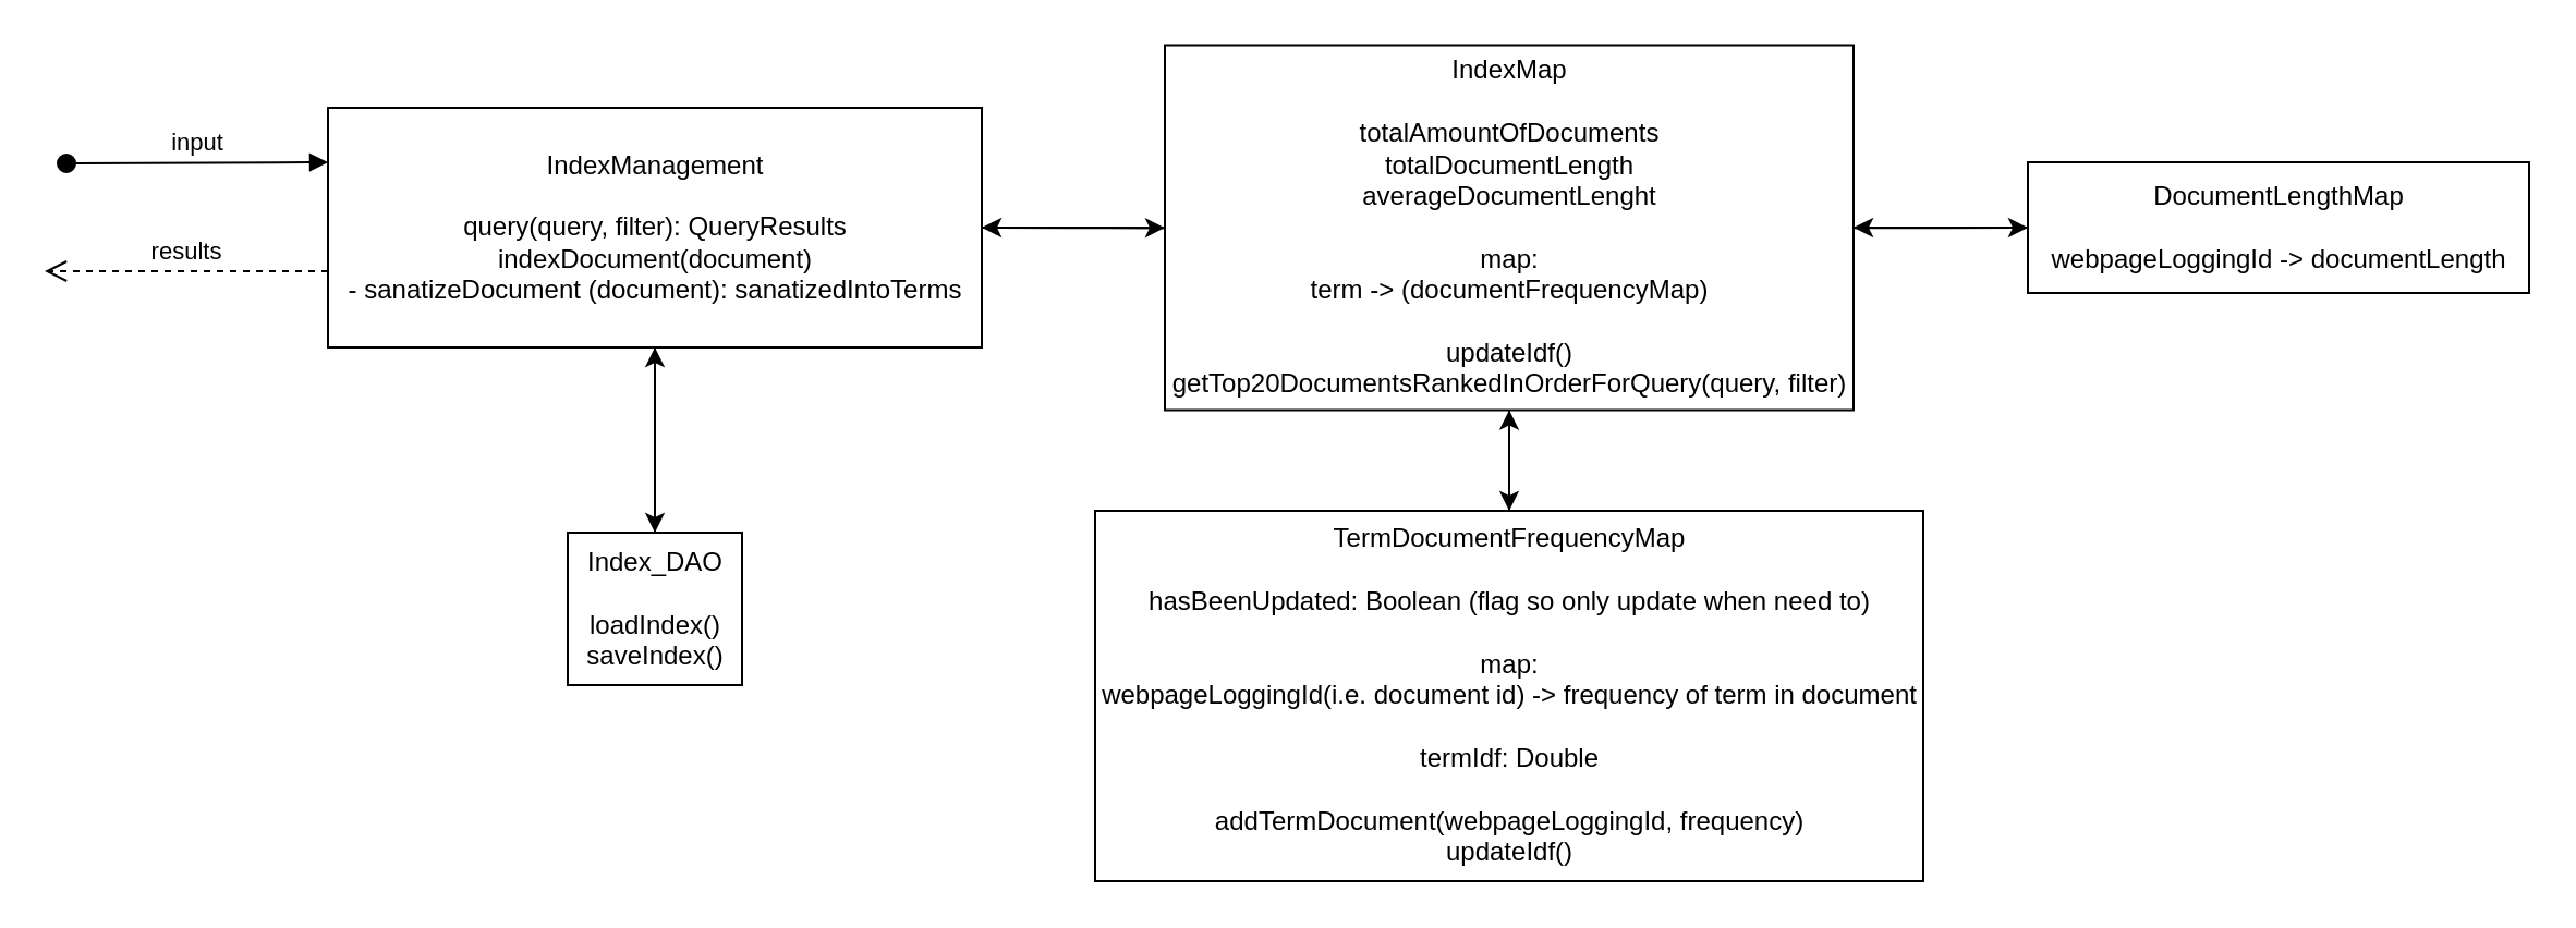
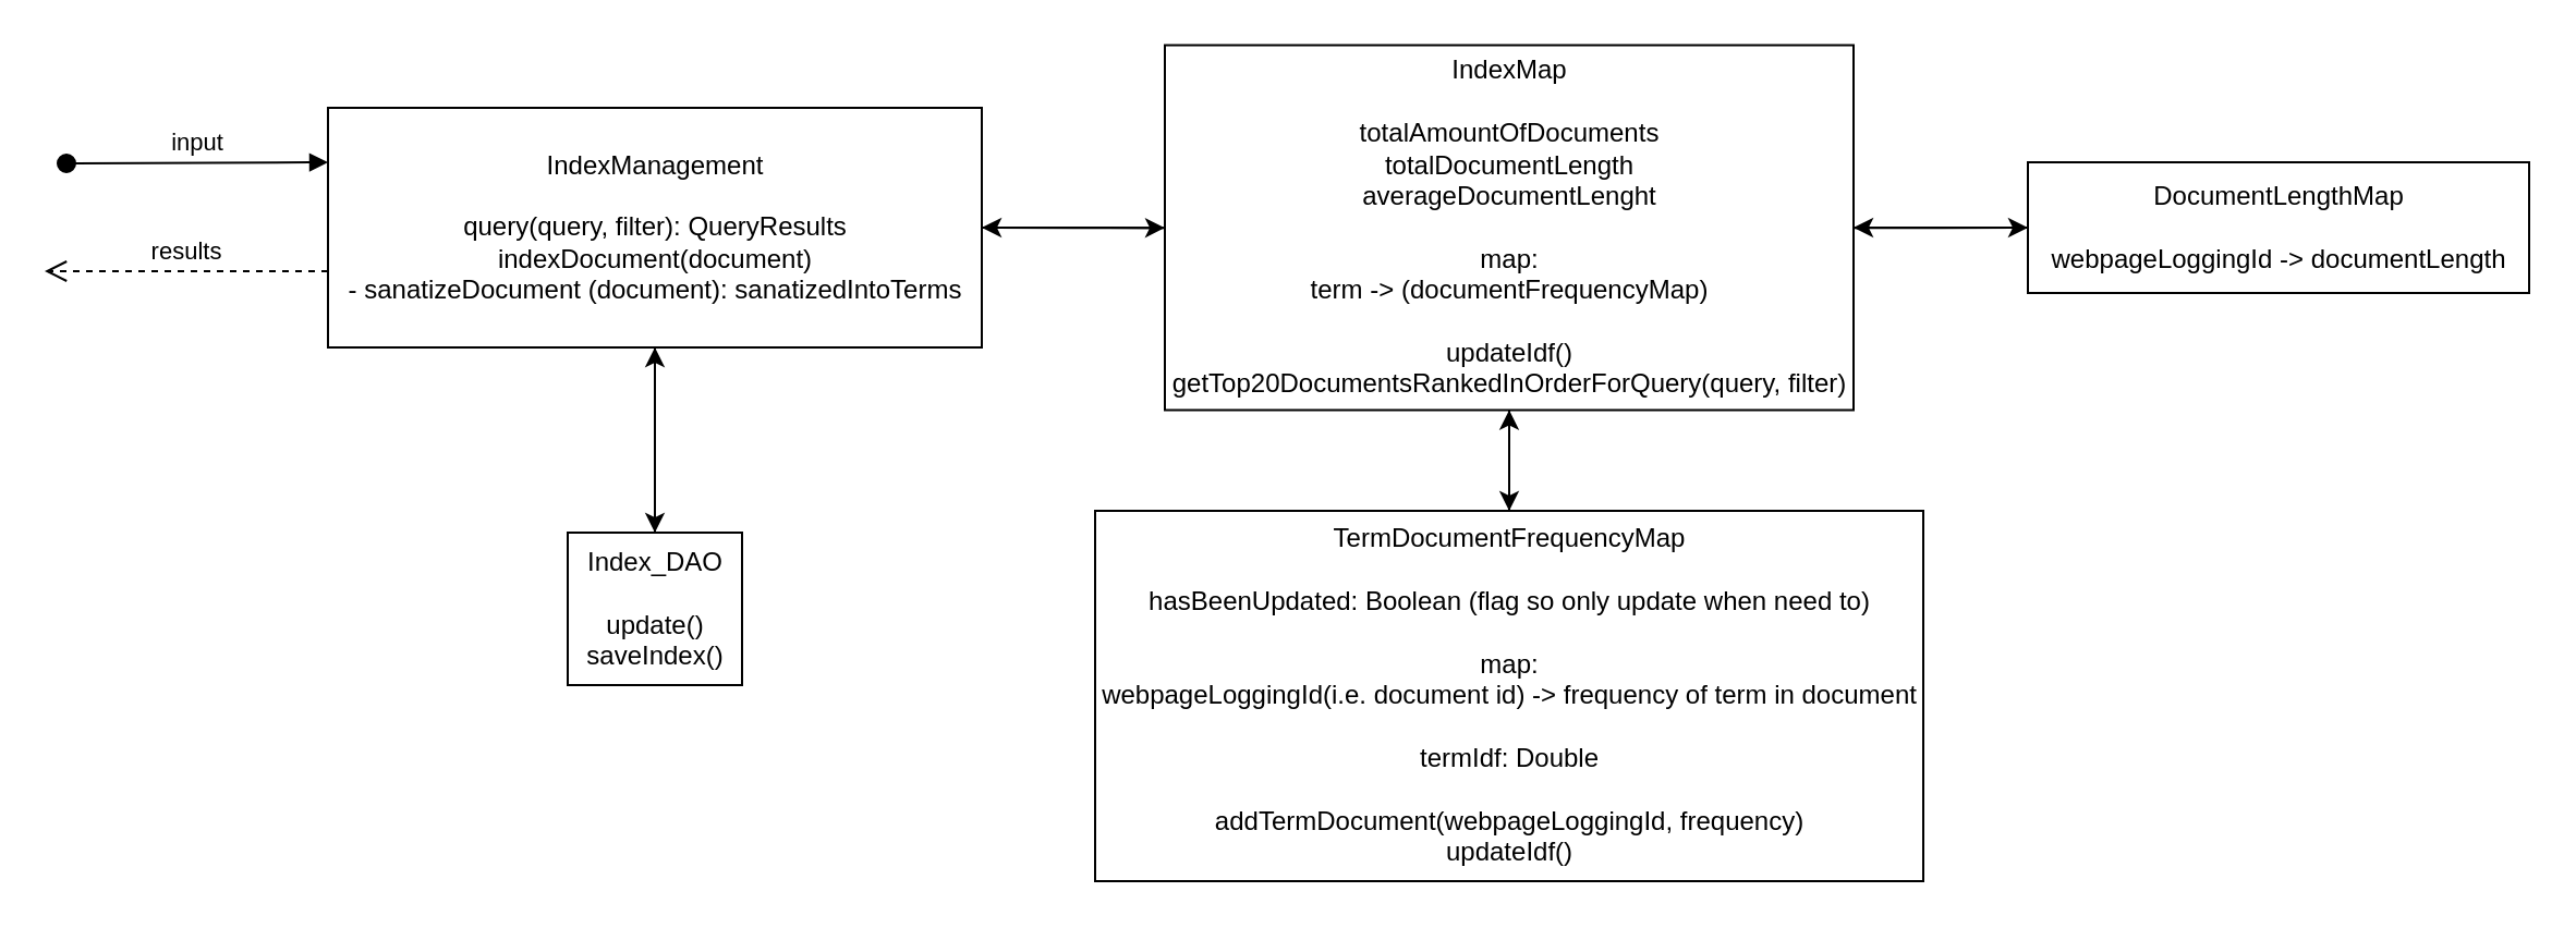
  <mxCell id="0" />
  <mxCell id="1" parent="0" />
  <mxCell id="2" value="" style="edgeStyle=orthogonalEdgeStyle;rounded=0;orthogonalLoop=1;jettySize=auto;html=1;" parent="1" source="4" target="8" edge="1"><mxGeometry relative="1" as="geometry" /></mxCell>
  <mxCell id="3" value="" style="edgeStyle=orthogonalEdgeStyle;rounded=0;orthogonalLoop=1;jettySize=auto;html=1;" parent="1" source="4" target="16" edge="1"><mxGeometry relative="1" as="geometry" /></mxCell>
  <mxCell id="4" value="IndexManagement&lt;br&gt;&lt;br&gt;query(query, filter): QueryResults&lt;br&gt;indexDocument(document)&lt;br&gt;- sanatizeDocument (document): sanatizedIntoTerms" style="html=1;" parent="1" vertex="1"><mxGeometry x="150" y="49" width="300" height="110" as="geometry" /></mxCell>
  <mxCell id="5" value="" style="edgeStyle=orthogonalEdgeStyle;rounded=0;orthogonalLoop=1;jettySize=auto;html=1;" parent="1" source="8" target="12" edge="1"><mxGeometry relative="1" as="geometry" /></mxCell>
  <mxCell id="6" value="" style="edgeStyle=orthogonalEdgeStyle;rounded=0;orthogonalLoop=1;jettySize=auto;html=1;" parent="1" source="8" target="10" edge="1"><mxGeometry relative="1" as="geometry" /></mxCell>
  <mxCell id="7" style="edgeStyle=orthogonalEdgeStyle;rounded=0;orthogonalLoop=1;jettySize=auto;html=1;" parent="1" source="8" edge="1"><mxGeometry relative="1" as="geometry"><mxPoint x="450" y="104" as="targetPoint" /></mxGeometry></mxCell>
  <mxCell id="8" value="IndexMap&lt;br&gt;&lt;br&gt;totalAmountOfDocuments&lt;br&gt;totalDocumentLength&lt;br&gt;averageDocumentLenght&lt;br&gt;&lt;br&gt;map:&lt;br&gt;term -&amp;gt; (documentFrequencyMap)&lt;br&gt;&lt;br&gt;updateIdf()&lt;br&gt;getTop20DocumentsRankedInOrderForQuery(query, filter)" style="html=1;" parent="1" vertex="1"><mxGeometry x="534" y="20.25" width="316" height="167.5" as="geometry" /></mxCell>
  <mxCell id="9" style="edgeStyle=orthogonalEdgeStyle;rounded=0;orthogonalLoop=1;jettySize=auto;html=1;entryX=0.5;entryY=1;entryDx=0;entryDy=0;" parent="1" source="10" target="8" edge="1"><mxGeometry relative="1" as="geometry" /></mxCell>
  <mxCell id="10" value="TermDocumentFrequencyMap&lt;br&gt;&lt;br&gt;hasBeenUpdated: Boolean (flag so only update when need to)&lt;br&gt;&lt;br&gt;map:&lt;br&gt;webpageLoggingId(i.e. document id) -&amp;gt; frequency of term in document&lt;br&gt;&lt;br&gt;termIdf: Double&lt;br&gt;&lt;br&gt;addTermDocument(webpageLoggingId, frequency)&lt;br&gt;updateIdf()" style="html=1;" parent="1" vertex="1"><mxGeometry x="502" y="234" width="380" height="170" as="geometry" /></mxCell>
  <mxCell id="11" style="edgeStyle=orthogonalEdgeStyle;rounded=0;orthogonalLoop=1;jettySize=auto;html=1;entryX=1;entryY=0.5;entryDx=0;entryDy=0;" parent="1" source="12" target="8" edge="1"><mxGeometry relative="1" as="geometry" /></mxCell>
  <mxCell id="12" value="DocumentLengthMap&lt;br&gt;&lt;br&gt;webpageLoggingId -&amp;gt; documentLength" style="html=1;" parent="1" vertex="1"><mxGeometry x="930" y="74" width="230" height="60" as="geometry" /></mxCell>
  <mxCell id="13" value="input" style="html=1;verticalAlign=bottom;startArrow=oval;startFill=1;endArrow=block;startSize=8;" parent="1" edge="1"><mxGeometry width="60" relative="1" as="geometry"><mxPoint x="30" y="74.5" as="sourcePoint" /><mxPoint x="150" y="74" as="targetPoint" /></mxGeometry></mxCell>
  <mxCell id="14" value="results" style="html=1;verticalAlign=bottom;endArrow=open;dashed=1;endSize=8;" parent="1" edge="1"><mxGeometry relative="1" as="geometry"><mxPoint x="150" y="124" as="sourcePoint" /><mxPoint x="20" y="124" as="targetPoint" /></mxGeometry></mxCell>
  <mxCell id="15" style="edgeStyle=orthogonalEdgeStyle;rounded=0;orthogonalLoop=1;jettySize=auto;html=1;entryX=0.5;entryY=1;entryDx=0;entryDy=0;" parent="1" source="16" target="4" edge="1"><mxGeometry relative="1" as="geometry" /></mxCell>
- <mxCell id="16" value="Index_DAO&lt;br&gt;&lt;br&gt;loadIndex()&lt;br&gt;saveIndex()" style="html=1;" parent="1" vertex="1"><mxGeometry x="260" y="244" width="80" height="70" as="geometry" /></mxCell>
+ <mxCell id="16" value="Index_DAO&lt;br&gt;&lt;br&gt;update()&lt;br&gt;saveIndex()" style="html=1;" parent="1" vertex="1"><mxGeometry x="260" y="244" width="80" height="70" as="geometry" /></mxCell>
